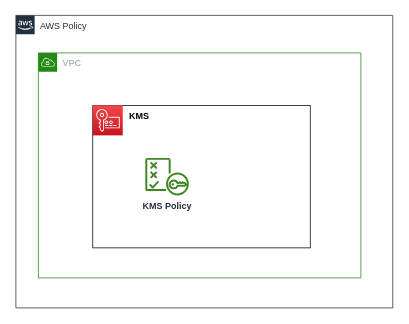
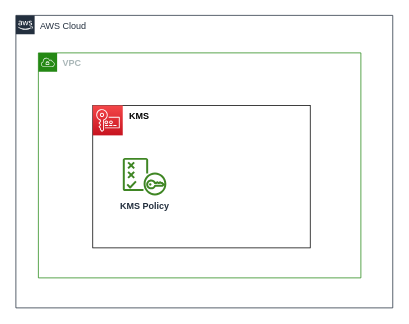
  <mxCell id="0" />
  <mxCell id="1" parent="0" />
- <mxCell id="2" value="AWS Policy" style="points=[[0,0],[0.25,0],[0.5,0],[0.75,0],[1,0],[1,0.25],[1,0.5],[1,0.75],[1,1],[0.75,1],[0.5,1],[0.25,1],[0,1],[0,0.75],[0,0.5],[0,0.25]];outlineConnect=0;gradientColor=none;html=1;whiteSpace=wrap;fontSize=12;fontStyle=0;shape=mxgraph.aws4.group;grIcon=mxgraph.aws4.group_aws_cloud_alt;strokeColor=#232F3E;fillColor=none;verticalAlign=top;align=left;spacingLeft=30;fontColor=#232F3E;dashed=0;labelBackgroundColor=none;container=1;pointerEvents=0;collapsible=0;recursiveResize=0;" parent="1" vertex="1"><mxGeometry x="20.5" y="20" width="502.5" height="390" as="geometry" /></mxCell>
+ <mxCell id="2" value="AWS Cloud" style="points=[[0,0],[0.25,0],[0.5,0],[0.75,0],[1,0],[1,0.25],[1,0.5],[1,0.75],[1,1],[0.75,1],[0.5,1],[0.25,1],[0,1],[0,0.75],[0,0.5],[0,0.25]];outlineConnect=0;gradientColor=none;html=1;whiteSpace=wrap;fontSize=12;fontStyle=0;shape=mxgraph.aws4.group;grIcon=mxgraph.aws4.group_aws_cloud_alt;strokeColor=#232F3E;fillColor=none;verticalAlign=top;align=left;spacingLeft=30;fontColor=#232F3E;dashed=0;labelBackgroundColor=none;container=1;pointerEvents=0;collapsible=0;recursiveResize=0;" parent="1" vertex="1"><mxGeometry x="20.5" y="20" width="502.5" height="390" as="geometry" /></mxCell>
  <mxCell id="3" value="&lt;b&gt;VPC&lt;/b&gt;" style="points=[[0,0],[0.25,0],[0.5,0],[0.75,0],[1,0],[1,0.25],[1,0.5],[1,0.75],[1,1],[0.75,1],[0.5,1],[0.25,1],[0,1],[0,0.75],[0,0.5],[0,0.25]];outlineConnect=0;gradientColor=none;html=1;whiteSpace=wrap;fontSize=12;fontStyle=0;container=1;pointerEvents=0;collapsible=0;recursiveResize=0;shape=mxgraph.aws4.group;grIcon=mxgraph.aws4.group_vpc;strokeColor=#248814;fillColor=none;verticalAlign=top;align=left;spacingLeft=30;fontColor=#AAB7B8;dashed=0;" parent="2" vertex="1"><mxGeometry x="30" y="50" width="430" height="300" as="geometry" /></mxCell>
  <mxCell id="4" value="" style="group" parent="3" vertex="1" connectable="0"><mxGeometry x="72.5" y="70" width="290" height="190" as="geometry" /></mxCell>
  <mxCell id="5" value="&lt;b&gt;&amp;nbsp; &amp;nbsp; &amp;nbsp; &amp;nbsp; &amp;nbsp; &amp;nbsp; &amp;nbsp; KMS&lt;/b&gt;" style="rounded=0;whiteSpace=wrap;html=1;fontSize=12;align=left;labelPosition=center;verticalLabelPosition=middle;verticalAlign=top;container=0;" parent="4" vertex="1"><mxGeometry width="290" height="190" as="geometry" /></mxCell>
  <mxCell id="6" value="" style="sketch=0;points=[[0,0,0],[0.25,0,0],[0.5,0,0],[0.75,0,0],[1,0,0],[0,1,0],[0.25,1,0],[0.5,1,0],[0.75,1,0],[1,1,0],[0,0.25,0],[0,0.5,0],[0,0.75,0],[1,0.25,0],[1,0.5,0],[1,0.75,0]];outlineConnect=0;fontColor=#232F3E;gradientColor=#F54749;gradientDirection=north;fillColor=#C7131F;strokeColor=#ffffff;dashed=0;verticalLabelPosition=bottom;verticalAlign=top;align=center;html=1;fontSize=12;fontStyle=0;aspect=fixed;shape=mxgraph.aws4.resourceIcon;resIcon=mxgraph.aws4.key_management_service;container=0;" parent="4" vertex="1"><mxGeometry width="40" height="40" as="geometry" /></mxCell>
- <mxCell id="7" value="&lt;b&gt;KMS&amp;nbsp;Policy&lt;/b&gt;" style="sketch=0;outlineConnect=0;fontColor=#232F3E;gradientColor=none;fillColor=#3F8624;strokeColor=none;dashed=0;verticalLabelPosition=bottom;verticalAlign=top;align=center;html=1;fontSize=12;fontStyle=0;aspect=fixed;pointerEvents=1;shape=mxgraph.aws4.policy;container=0;" parent="4" vertex="1"><mxGeometry x="70" y="70" width="58.21" height="50" as="geometry" /></mxCell>
+ <mxCell id="7" value="&lt;b&gt;KMS&amp;nbsp;Policy&lt;/b&gt;" style="sketch=0;outlineConnect=0;fontColor=#232F3E;gradientColor=none;fillColor=#3F8624;strokeColor=none;dashed=0;verticalLabelPosition=bottom;verticalAlign=top;align=center;html=1;fontSize=12;fontStyle=0;aspect=fixed;pointerEvents=1;shape=mxgraph.aws4.policy;container=0;" parent="4" vertex="1"><mxGeometry x="40" y="70" width="58.21" height="50" as="geometry" /></mxCell>
